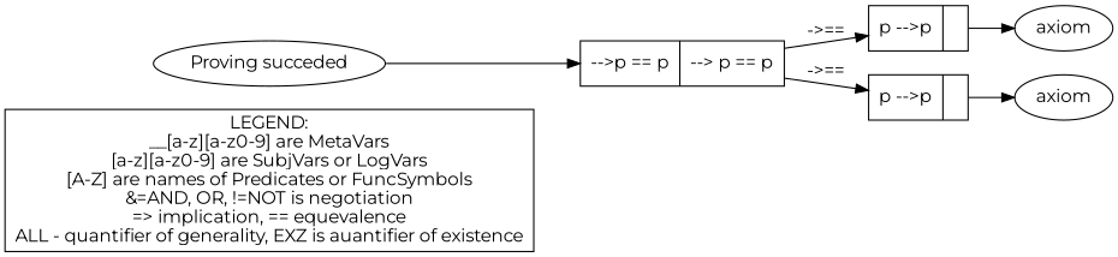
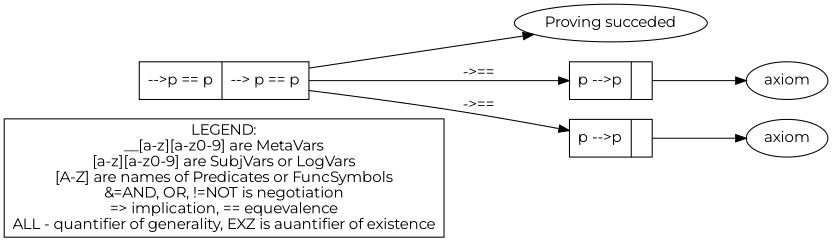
  digraph {
    rankdir=LR
    fontname=Montserrat
    node [fontname=Montserrat]
    edge [fontname=Montserrat]
    n1 [label="LEGEND:\n__[a-z][a-z0-9] are MetaVars\n[a-z][a-z0-9] are SubjVars or LogVars\n[A-Z] are names of Predicates or FuncSymbols\n&=AND, OR, !=NOT is negotiation\n=> implication, == equevalence\nALL - quantifier of generality, EXZ is auantifier of existence" shape=box]
    n2 [label="Proving succeded"]
    n3 [label="{<seq>  --\>p == p |<lastfip> --\> p == p }" shape=record]
    n4 [label="{<seq> p --\>p |<lastfip>  }" shape=record]
    n5 [label="{<seq> p --\>p |<lastfip>  }" shape=record]
    n6 [label=axiom]
    n7 [label=axiom]
-   n2 -> n3
+   n3 -> n2
    n3 -> n4 [label="->=="]
    n3 -> n5 [label="->=="]
    n4 -> n7
    n5 -> n6
  }
